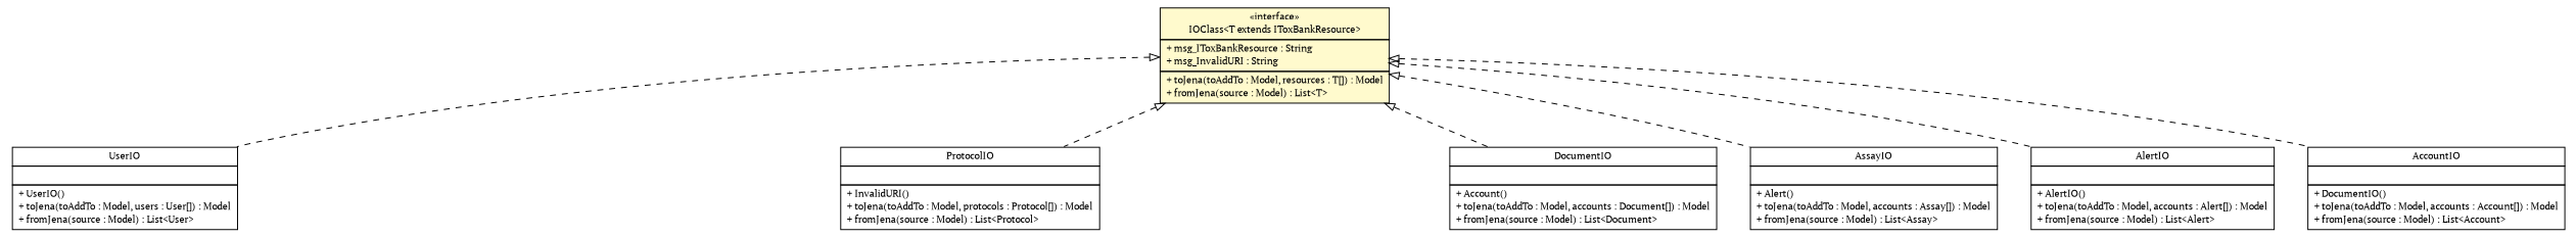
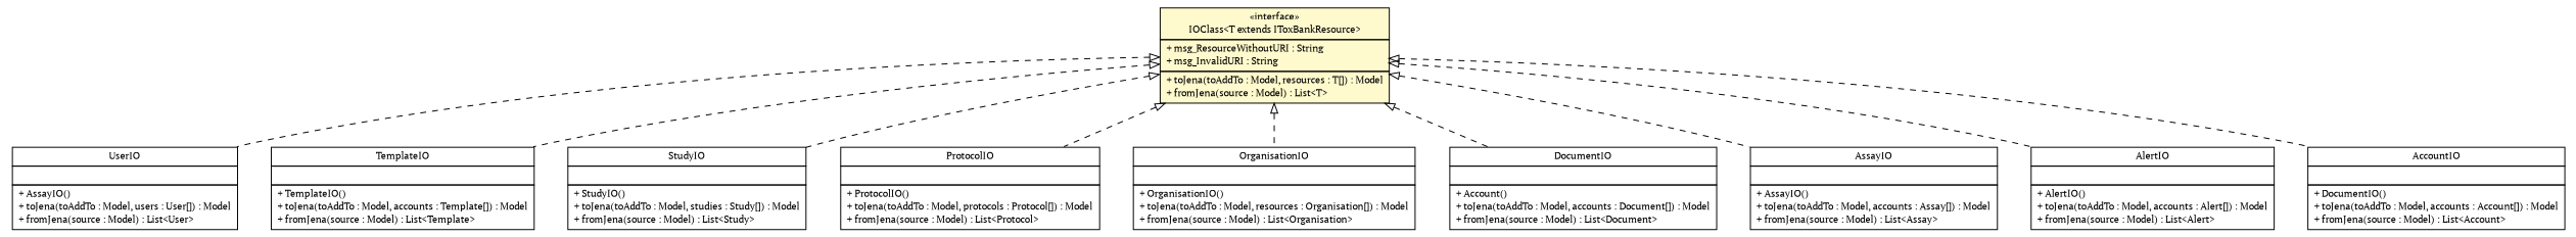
  digraph {
    fontname="PT Serif"
    node [fontcolor=black fontname="PT Serif" fontsize=10.0 shape=plaintext]
    edge [arrowtail=empty dir=back fontname="PT Serif" fontsize=10 headport=p labelfontname=arial labelfontsize=10 style=dashed tailport=p]
-   n1 [label=<<table border="0" cellborder="1" cellspacing="0" cellpadding="2" port="p" href="./UserIO.html"> 		<tr><td><table border="0" cellspacing="0" cellpadding="1"> 			<tr><td> UserIO </td></tr> 		</table></td></tr> 		<tr><td><table border="0" cellspacing="0" cellpadding="1"> 			<tr><td align="left">  </td></tr> 		</table></td></tr> 		<tr><td><table border="0" cellspacing="0" cellpadding="1"> 			<tr><td align="left"> + UserIO() </td></tr> 			<tr><td align="left"> + toJena(toAddTo : Model, users : User[]) : Model </td></tr> 			<tr><td align="left"> + fromJena(source : Model) : List&lt;User&gt; </td></tr> 		</table></td></tr> 		</table>>]
-   n4 [label=<<table border="0" cellborder="1" cellspacing="0" cellpadding="2" port="p" href="./ProtocolIO.html"> 		<tr><td><table border="0" cellspacing="0" cellpadding="1"> 			<tr><td> ProtocolIO </td></tr> 		</table></td></tr> 		<tr><td><table border="0" cellspacing="0" cellpadding="1"> 			<tr><td align="left">  </td></tr> 		</table></td></tr> 		<tr><td><table border="0" cellspacing="0" cellpadding="1"> 			<tr><td align="left"> + InvalidURI() </td></tr> 			<tr><td align="left"> + toJena(toAddTo : Model, protocols : Protocol[]) : Model </td></tr> 			<tr><td align="left"> + fromJena(source : Model) : List&lt;Protocol&gt; </td></tr> 		</table></td></tr> 		</table>>]
-   n6 [label=<<table border="0" cellborder="1" cellspacing="0" cellpadding="2" port="p" bgcolor="lemonChiffon" href="./IOClass.html"> 		<tr><td><table border="0" cellspacing="0" cellpadding="1"> 			<tr><td> &laquo;interface&raquo; </td></tr> 			<tr><td> IOClass&lt;T extends IToxBankResource&gt; </td></tr> 		</table></td></tr> 		<tr><td><table border="0" cellspacing="0" cellpadding="1"> 			<tr><td align="left"> + msg_IToxBankResource : String </td></tr> 			<tr><td align="left"> + msg_InvalidURI : String </td></tr> 		</table></td></tr> 		<tr><td><table border="0" cellspacing="0" cellpadding="1"> 			<tr><td align="left"> + toJena(toAddTo : Model, resources : T[]) : Model </td></tr> 			<tr><td align="left"> + fromJena(source : Model) : List&lt;T&gt; </td></tr> 		</table></td></tr> 		</table>>]
+   n1 [label=<<table border="0" cellborder="1" cellspacing="0" cellpadding="2" port="p" href="./UserIO.html"> 		<tr><td><table border="0" cellspacing="0" cellpadding="1"> 			<tr><td> UserIO </td></tr> 		</table></td></tr> 		<tr><td><table border="0" cellspacing="0" cellpadding="1"> 			<tr><td align="left">  </td></tr> 		</table></td></tr> 		<tr><td><table border="0" cellspacing="0" cellpadding="1"> 			<tr><td align="left"> + AssayIO() </td></tr> 			<tr><td align="left"> + toJena(toAddTo : Model, users : User[]) : Model </td></tr> 			<tr><td align="left"> + fromJena(source : Model) : List&lt;User&gt; </td></tr> 		</table></td></tr> 		</table>>]
+   n2 [label=<<table border="0" cellborder="1" cellspacing="0" cellpadding="2" port="p" href="./TemplateIO.html"> 		<tr><td><table border="0" cellspacing="0" cellpadding="1"> 			<tr><td> TemplateIO </td></tr> 		</table></td></tr> 		<tr><td><table border="0" cellspacing="0" cellpadding="1"> 			<tr><td align="left">  </td></tr> 		</table></td></tr> 		<tr><td><table border="0" cellspacing="0" cellpadding="1"> 			<tr><td align="left"> + TemplateIO() </td></tr> 			<tr><td align="left"> + toJena(toAddTo : Model, accounts : Template[]) : Model </td></tr> 			<tr><td align="left"> + fromJena(source : Model) : List&lt;Template&gt; </td></tr> 		</table></td></tr> 		</table>>]
+   n3 [label=<<table border="0" cellborder="1" cellspacing="0" cellpadding="2" port="p" href="./StudyIO.html"> 		<tr><td><table border="0" cellspacing="0" cellpadding="1"> 			<tr><td> StudyIO </td></tr> 		</table></td></tr> 		<tr><td><table border="0" cellspacing="0" cellpadding="1"> 			<tr><td align="left">  </td></tr> 		</table></td></tr> 		<tr><td><table border="0" cellspacing="0" cellpadding="1"> 			<tr><td align="left"> + StudyIO() </td></tr> 			<tr><td align="left"> + toJena(toAddTo : Model, studies : Study[]) : Model </td></tr> 			<tr><td align="left"> + fromJena(source : Model) : List&lt;Study&gt; </td></tr> 		</table></td></tr> 		</table>>]
+   n4 [label=<<table border="0" cellborder="1" cellspacing="0" cellpadding="2" port="p" href="./ProtocolIO.html"> 		<tr><td><table border="0" cellspacing="0" cellpadding="1"> 			<tr><td> ProtocolIO </td></tr> 		</table></td></tr> 		<tr><td><table border="0" cellspacing="0" cellpadding="1"> 			<tr><td align="left">  </td></tr> 		</table></td></tr> 		<tr><td><table border="0" cellspacing="0" cellpadding="1"> 			<tr><td align="left"> + ProtocolIO() </td></tr> 			<tr><td align="left"> + toJena(toAddTo : Model, protocols : Protocol[]) : Model </td></tr> 			<tr><td align="left"> + fromJena(source : Model) : List&lt;Protocol&gt; </td></tr> 		</table></td></tr> 		</table>>]
+   n5 [label=<<table border="0" cellborder="1" cellspacing="0" cellpadding="2" port="p" href="./OrganisationIO.html"> 		<tr><td><table border="0" cellspacing="0" cellpadding="1"> 			<tr><td> OrganisationIO </td></tr> 		</table></td></tr> 		<tr><td><table border="0" cellspacing="0" cellpadding="1"> 			<tr><td align="left">  </td></tr> 		</table></td></tr> 		<tr><td><table border="0" cellspacing="0" cellpadding="1"> 			<tr><td align="left"> + OrganisationIO() </td></tr> 			<tr><td align="left"> + toJena(toAddTo : Model, resources : Organisation[]) : Model </td></tr> 			<tr><td align="left"> + fromJena(source : Model) : List&lt;Organisation&gt; </td></tr> 		</table></td></tr> 		</table>>]
+   n6 [label=<<table border="0" cellborder="1" cellspacing="0" cellpadding="2" port="p" bgcolor="lemonChiffon" href="./IOClass.html"> 		<tr><td><table border="0" cellspacing="0" cellpadding="1"> 			<tr><td> &laquo;interface&raquo; </td></tr> 			<tr><td> IOClass&lt;T extends IToxBankResource&gt; </td></tr> 		</table></td></tr> 		<tr><td><table border="0" cellspacing="0" cellpadding="1"> 			<tr><td align="left"> + msg_ResourceWithoutURI : String </td></tr> 			<tr><td align="left"> + msg_InvalidURI : String </td></tr> 		</table></td></tr> 		<tr><td><table border="0" cellspacing="0" cellpadding="1"> 			<tr><td align="left"> + toJena(toAddTo : Model, resources : T[]) : Model </td></tr> 			<tr><td align="left"> + fromJena(source : Model) : List&lt;T&gt; </td></tr> 		</table></td></tr> 		</table>>]
    n7 [label=<<table border="0" cellborder="1" cellspacing="0" cellpadding="2" port="p" href="./DocumentIO.html"> 		<tr><td><table border="0" cellspacing="0" cellpadding="1"> 			<tr><td> DocumentIO </td></tr> 		</table></td></tr> 		<tr><td><table border="0" cellspacing="0" cellpadding="1"> 			<tr><td align="left">  </td></tr> 		</table></td></tr> 		<tr><td><table border="0" cellspacing="0" cellpadding="1"> 			<tr><td align="left"> + Account() </td></tr> 			<tr><td align="left"> + toJena(toAddTo : Model, accounts : Document[]) : Model </td></tr> 			<tr><td align="left"> + fromJena(source : Model) : List&lt;Document&gt; </td></tr> 		</table></td></tr> 		</table>>]
-   n8 [label=<<table border="0" cellborder="1" cellspacing="0" cellpadding="2" port="p" href="./AssayIO.html"> 		<tr><td><table border="0" cellspacing="0" cellpadding="1"> 			<tr><td> AssayIO </td></tr> 		</table></td></tr> 		<tr><td><table border="0" cellspacing="0" cellpadding="1"> 			<tr><td align="left">  </td></tr> 		</table></td></tr> 		<tr><td><table border="0" cellspacing="0" cellpadding="1"> 			<tr><td align="left"> + Alert() </td></tr> 			<tr><td align="left"> + toJena(toAddTo : Model, accounts : Assay[]) : Model </td></tr> 			<tr><td align="left"> + fromJena(source : Model) : List&lt;Assay&gt; </td></tr> 		</table></td></tr> 		</table>>]
+   n8 [label=<<table border="0" cellborder="1" cellspacing="0" cellpadding="2" port="p" href="./AssayIO.html"> 		<tr><td><table border="0" cellspacing="0" cellpadding="1"> 			<tr><td> AssayIO </td></tr> 		</table></td></tr> 		<tr><td><table border="0" cellspacing="0" cellpadding="1"> 			<tr><td align="left">  </td></tr> 		</table></td></tr> 		<tr><td><table border="0" cellspacing="0" cellpadding="1"> 			<tr><td align="left"> + AssayIO() </td></tr> 			<tr><td align="left"> + toJena(toAddTo : Model, accounts : Assay[]) : Model </td></tr> 			<tr><td align="left"> + fromJena(source : Model) : List&lt;Assay&gt; </td></tr> 		</table></td></tr> 		</table>>]
    n9 [label=<<table border="0" cellborder="1" cellspacing="0" cellpadding="2" port="p" href="./AlertIO.html"> 		<tr><td><table border="0" cellspacing="0" cellpadding="1"> 			<tr><td> AlertIO </td></tr> 		</table></td></tr> 		<tr><td><table border="0" cellspacing="0" cellpadding="1"> 			<tr><td align="left">  </td></tr> 		</table></td></tr> 		<tr><td><table border="0" cellspacing="0" cellpadding="1"> 			<tr><td align="left"> + AlertIO() </td></tr> 			<tr><td align="left"> + toJena(toAddTo : Model, accounts : Alert[]) : Model </td></tr> 			<tr><td align="left"> + fromJena(source : Model) : List&lt;Alert&gt; </td></tr> 		</table></td></tr> 		</table>>]
    n10 [label=<<table border="0" cellborder="1" cellspacing="0" cellpadding="2" port="p" href="./AccountIO.html"> 		<tr><td><table border="0" cellspacing="0" cellpadding="1"> 			<tr><td> AccountIO </td></tr> 		</table></td></tr> 		<tr><td><table border="0" cellspacing="0" cellpadding="1"> 			<tr><td align="left">  </td></tr> 		</table></td></tr> 		<tr><td><table border="0" cellspacing="0" cellpadding="1"> 			<tr><td align="left"> + DocumentIO() </td></tr> 			<tr><td align="left"> + toJena(toAddTo : Model, accounts : Account[]) : Model </td></tr> 			<tr><td align="left"> + fromJena(source : Model) : List&lt;Account&gt; </td></tr> 		</table></td></tr> 		</table>>]
    n6 -> n1
+   n6 -> n2
+   n6 -> n3
    n6 -> n4
+   n6 -> n5
    n6 -> n7
    n6 -> n8
    n6 -> n9
    n6 -> n10
  }
